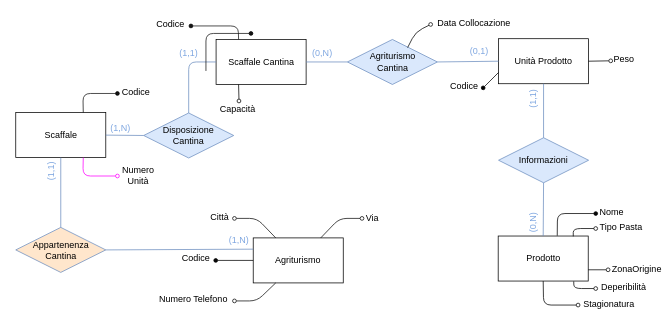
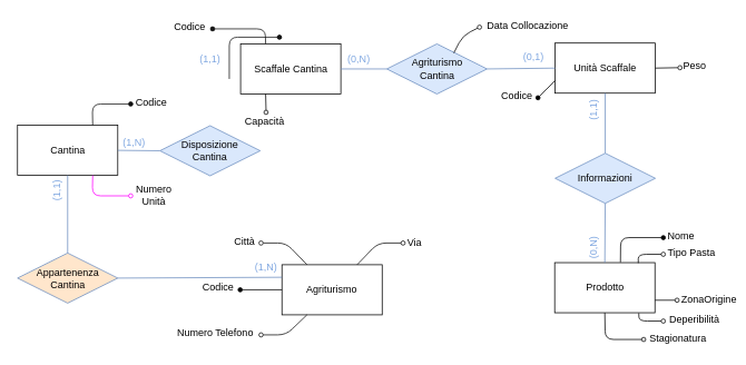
  <mxCell id="0" />
  <mxCell id="1" parent="0" />
  <mxCell id="2" value="Agriturismo" style="rounded=0;whiteSpace=wrap;html=1;" parent="1" vertex="1"><mxGeometry x="337" y="316.5" width="120" height="60" as="geometry" /></mxCell>
  <mxCell id="3" value="Prodotto" style="rounded=0;whiteSpace=wrap;html=1;" parent="1" vertex="1"><mxGeometry x="663.5" y="314" width="120" height="60" as="geometry" /></mxCell>
  <mxCell id="4" value="Scaffale Cantina" style="rounded=0;whiteSpace=wrap;html=1;" parent="1" vertex="1"><mxGeometry x="287.5" y="52" width="120" height="60" as="geometry" /></mxCell>
  <mxCell id="5" value="Agriturismo &lt;br&gt;Cantina" style="rhombus;whiteSpace=wrap;html=1;fillColor=#dae8fc;strokeColor=#6c8ebf;" parent="1" vertex="1"><mxGeometry x="462.5" y="52" width="120" height="60" as="geometry" /></mxCell>
  <mxCell id="6" value="" style="endArrow=none;html=1;fillColor=#dae8fc;strokeColor=#6c8ebf;exitX=0;exitY=0.5;exitDx=0;exitDy=0;" parent="1" source="5" edge="1"><mxGeometry width="50" height="50" relative="1" as="geometry"><mxPoint x="450" y="134" as="sourcePoint" /><mxPoint x="407.5" y="82" as="targetPoint" /></mxGeometry></mxCell>
  <mxCell id="7" value="" style="endArrow=none;html=1;exitX=0.669;exitY=0.181;exitDx=0;exitDy=0;exitPerimeter=0;" parent="1" source="5" target="8" edge="1"><mxGeometry width="50" height="50" relative="1" as="geometry"><mxPoint x="553.5" y="92" as="sourcePoint" /><mxPoint x="573.5" y="32" as="targetPoint" /><Array as="points"><mxPoint x="553.5" y="42" /></Array></mxGeometry></mxCell>
  <mxCell id="8" value="" style="ellipse;whiteSpace=wrap;html=1;aspect=fixed;rounded=0;strokeColor=#080808;fillColor=none;gradientColor=none;" parent="1" vertex="1"><mxGeometry x="571" y="29.5" width="5" height="5" as="geometry" /></mxCell>
  <mxCell id="9" value="Data Collocazione" style="text;html=1;strokeColor=none;fillColor=none;align=center;verticalAlign=middle;whiteSpace=wrap;rounded=0;" parent="1" vertex="1"><mxGeometry x="578.5" y="20" width="105" height="20" as="geometry" /></mxCell>
  <mxCell id="10" value="" style="endArrow=none;html=1;exitX=0.656;exitY=-0.007;exitDx=0;exitDy=0;exitPerimeter=0;" parent="1" source="3" target="12" edge="1"><mxGeometry width="50" height="50" relative="1" as="geometry"><mxPoint x="733.5" y="314" as="sourcePoint" /><mxPoint x="793.5" y="284" as="targetPoint" /><Array as="points"><mxPoint x="742.5" y="284" /></Array></mxGeometry></mxCell>
  <mxCell id="11" value="" style="endArrow=none;html=1;exitX=0.834;exitY=0.008;exitDx=0;exitDy=0;exitPerimeter=0;" parent="1" source="3" target="13" edge="1"><mxGeometry width="50" height="50" relative="1" as="geometry"><mxPoint x="753.5" y="314" as="sourcePoint" /><mxPoint x="793.5" y="304" as="targetPoint" /><Array as="points"><mxPoint x="763.5" y="304" /></Array></mxGeometry></mxCell>
  <mxCell id="12" value="" style="ellipse;whiteSpace=wrap;html=1;aspect=fixed;fillColor=#080808;" parent="1" vertex="1"><mxGeometry x="791" y="281.5" width="5" height="5" as="geometry" /></mxCell>
  <mxCell id="13" value="" style="ellipse;whiteSpace=wrap;html=1;aspect=fixed;fillColor=none;" parent="1" vertex="1"><mxGeometry x="791" y="301.5" width="5" height="5" as="geometry" /></mxCell>
  <mxCell id="14" value="" style="endArrow=none;html=1;exitX=0.839;exitY=1.008;exitDx=0;exitDy=0;exitPerimeter=0;" parent="1" source="3" target="15" edge="1"><mxGeometry width="50" height="50" relative="1" as="geometry"><mxPoint x="753.5" y="424" as="sourcePoint" /><mxPoint x="793.5" y="384" as="targetPoint" /><Array as="points"><mxPoint x="764.5" y="384" /></Array></mxGeometry></mxCell>
  <mxCell id="15" value="" style="ellipse;whiteSpace=wrap;html=1;aspect=fixed;fillColor=none;" parent="1" vertex="1"><mxGeometry x="791" y="381.5" width="5" height="5" as="geometry" /></mxCell>
  <mxCell id="16" value="Nome" style="text;html=1;strokeColor=none;fillColor=none;align=center;verticalAlign=middle;whiteSpace=wrap;rounded=0;" parent="1" vertex="1"><mxGeometry x="795" y="272" width="40" height="20" as="geometry" /></mxCell>
  <mxCell id="17" value="Tipo Pasta" style="text;html=1;strokeColor=none;fillColor=none;align=center;verticalAlign=middle;whiteSpace=wrap;rounded=0;" parent="1" vertex="1"><mxGeometry x="795" y="292" width="65" height="20" as="geometry" /></mxCell>
  <mxCell id="18" value="Deperibilità" style="text;html=1;strokeColor=none;fillColor=none;align=center;verticalAlign=middle;whiteSpace=wrap;rounded=0;" parent="1" vertex="1"><mxGeometry x="811" y="371.5" width="40" height="20" as="geometry" /></mxCell>
  <mxCell id="19" value="" style="endArrow=none;html=1;entryX=0;entryY=0.5;entryDx=0;entryDy=0;" parent="1" source="20" target="2" edge="1"><mxGeometry width="50" height="50" relative="1" as="geometry"><mxPoint x="287" y="346.5" as="sourcePoint" /><mxPoint x="327" y="326.5" as="targetPoint" /></mxGeometry></mxCell>
  <mxCell id="20" value="" style="ellipse;whiteSpace=wrap;html=1;aspect=fixed;fillColor=#080808;" parent="1" vertex="1"><mxGeometry x="284.5" y="344" width="5" height="5" as="geometry" /></mxCell>
  <mxCell id="21" value="Codice" style="text;html=1;strokeColor=none;fillColor=none;align=center;verticalAlign=middle;whiteSpace=wrap;rounded=0;" parent="1" vertex="1"><mxGeometry x="240.5" y="334" width="40" height="20" as="geometry" /></mxCell>
  <mxCell id="22" value="" style="endArrow=none;html=1;strokeColor=#0F0F0F;strokeWidth=1;exitX=0.25;exitY=0;exitDx=0;exitDy=0;" parent="1" source="2" target="29" edge="1"><mxGeometry width="50" height="50" relative="1" as="geometry"><mxPoint x="352" y="310.5" as="sourcePoint" /><mxPoint x="312" y="290.5" as="targetPoint" /><Array as="points"><mxPoint x="342" y="290.5" /></Array></mxGeometry></mxCell>
  <mxCell id="23" value="&lt;font style=&quot;font-size: 12px&quot;&gt;Città&lt;/font&gt;" style="text;html=1;strokeColor=none;fillColor=none;align=center;verticalAlign=middle;whiteSpace=wrap;rounded=0;" parent="1" vertex="1"><mxGeometry x="269.5" y="279" width="45" height="20" as="geometry" /></mxCell>
  <mxCell id="24" value="" style="endArrow=none;html=1;strokeColor=#0F0F0F;strokeWidth=1;exitX=0.75;exitY=0;exitDx=0;exitDy=0;" parent="1" source="2" target="30" edge="1"><mxGeometry width="50" height="50" relative="1" as="geometry"><mxPoint x="422" y="330.5" as="sourcePoint" /><mxPoint x="482" y="290.5" as="targetPoint" /><Array as="points"><mxPoint x="452" y="290.5" /></Array></mxGeometry></mxCell>
  <mxCell id="25" value="Via" style="text;html=1;strokeColor=none;fillColor=none;align=center;verticalAlign=middle;whiteSpace=wrap;rounded=0;" parent="1" vertex="1"><mxGeometry x="475.5" y="280.5" width="40" height="20" as="geometry" /></mxCell>
  <mxCell id="26" value="" style="endArrow=none;html=1;strokeColor=#0F0F0F;strokeWidth=1;entryX=0.25;entryY=1;entryDx=0;entryDy=0;" parent="1" source="27" target="2" edge="1"><mxGeometry width="50" height="50" relative="1" as="geometry"><mxPoint x="312" y="400.5" as="sourcePoint" /><mxPoint x="472" y="390.5" as="targetPoint" /><Array as="points"><mxPoint x="342" y="400.5" /></Array></mxGeometry></mxCell>
  <mxCell id="27" value="" style="ellipse;whiteSpace=wrap;html=1;aspect=fixed;strokeColor=#080808;fillColor=#FFFFFF;" parent="1" vertex="1"><mxGeometry x="309.5" y="398" width="5" height="5" as="geometry" /></mxCell>
  <mxCell id="28" value="&lt;font style=&quot;font-size: 12px&quot;&gt;Numero Telefono&lt;/font&gt;" style="text;html=1;strokeColor=none;fillColor=none;align=center;verticalAlign=middle;whiteSpace=wrap;rounded=0;" parent="1" vertex="1"><mxGeometry x="207" y="388.5" width="101" height="20" as="geometry" /></mxCell>
  <mxCell id="29" value="" style="ellipse;whiteSpace=wrap;html=1;aspect=fixed;strokeColor=#080808;fillColor=#FFFFFF;" parent="1" vertex="1"><mxGeometry x="309.5" y="288" width="5" height="5" as="geometry" /></mxCell>
  <mxCell id="30" value="" style="ellipse;whiteSpace=wrap;html=1;aspect=fixed;strokeColor=#080808;fillColor=#FFFFFF;" parent="1" vertex="1"><mxGeometry x="479.5" y="288" width="5" height="5" as="geometry" /></mxCell>
- <mxCell id="31" value="Scaffale" style="rounded=0;whiteSpace=wrap;html=1;" parent="1" vertex="1"><mxGeometry x="20.5" y="149.5" width="120" height="60" as="geometry" /></mxCell>
+ <mxCell id="31" value="Cantina" style="rounded=0;whiteSpace=wrap;html=1;" parent="1" vertex="1"><mxGeometry x="20.5" y="149.5" width="120" height="60" as="geometry" /></mxCell>
  <mxCell id="32" value="Disposizione &lt;br&gt;Cantina" style="rhombus;whiteSpace=wrap;html=1;strokeColor=#6c8ebf;fillColor=#dae8fc;" parent="1" vertex="1"><mxGeometry x="191" y="150" width="120" height="60" as="geometry" /></mxCell>
- <mxCell id="33" value="" style="endArrow=none;html=1;strokeColor=#6c8ebf;entryX=0;entryY=0.5;entryDx=0;entryDy=0;exitX=0.5;exitY=0;exitDx=0;exitDy=0;gradientColor=#7ea6e0;fillColor=#dae8fc;" parent="1" source="32" target="4" edge="1"><mxGeometry width="50" height="50" relative="1" as="geometry"><mxPoint x="174" y="94" as="sourcePoint" /><mxPoint x="224" y="44" as="targetPoint" /><Array as="points"><mxPoint x="251" y="82" /></Array></mxGeometry></mxCell>
  <mxCell id="34" value="" style="endArrow=none;html=1;strokeColor=#6c8ebf;exitX=1;exitY=0.5;exitDx=0;exitDy=0;entryX=0;entryY=0.5;entryDx=0;entryDy=0;gradientColor=#7ea6e0;fillColor=#dae8fc;" parent="1" source="31" target="32" edge="1"><mxGeometry width="50" height="50" relative="1" as="geometry"><mxPoint x="156" y="144" as="sourcePoint" /><mxPoint x="206" y="94" as="targetPoint" /></mxGeometry></mxCell>
  <mxCell id="35" value="" style="endArrow=none;html=1;strokeColor=#141414;entryX=0.75;entryY=0;entryDx=0;entryDy=0;" parent="1" source="36" target="31" edge="1"><mxGeometry width="50" height="50" relative="1" as="geometry"><mxPoint x="156" y="124" as="sourcePoint" /><mxPoint x="26" y="234" as="targetPoint" /><Array as="points"><mxPoint x="110" y="124" /></Array></mxGeometry></mxCell>
  <mxCell id="36" value="" style="ellipse;whiteSpace=wrap;html=1;aspect=fixed;fillColor=#141414;" parent="1" vertex="1"><mxGeometry x="153.5" y="121.5" width="5" height="5" as="geometry" /></mxCell>
  <mxCell id="37" value="Codice" style="text;html=1;strokeColor=none;fillColor=none;align=center;verticalAlign=middle;whiteSpace=wrap;rounded=0;" parent="1" vertex="1"><mxGeometry x="161" y="112" width="40" height="20" as="geometry" /></mxCell>
  <mxCell id="38" value="" style="endArrow=none;html=1;strokeColor=#141414;entryX=0.25;entryY=0;entryDx=0;entryDy=0;" parent="1" source="39" target="4" edge="1"><mxGeometry width="50" height="50" relative="1" as="geometry"><mxPoint x="254" y="34" as="sourcePoint" /><mxPoint x="274" y="-6" as="targetPoint" /><Array as="points"><mxPoint x="317" y="34" /></Array></mxGeometry></mxCell>
  <mxCell id="39" value="" style="ellipse;whiteSpace=wrap;html=1;aspect=fixed;fillColor=#141414;" parent="1" vertex="1"><mxGeometry x="251.5" y="31.5" width="5" height="5" as="geometry" /></mxCell>
  <mxCell id="40" value="Codice" style="text;html=1;strokeColor=none;fillColor=none;align=center;verticalAlign=middle;whiteSpace=wrap;rounded=0;" parent="1" vertex="1"><mxGeometry x="207" y="22" width="40" height="20" as="geometry" /></mxCell>
  <mxCell id="41" value="" style="endArrow=none;html=1;strokeColor=#141414;" parent="1" target="42" edge="1"><mxGeometry width="50" height="50" relative="1" as="geometry"><mxPoint x="274" y="94" as="sourcePoint" /><mxPoint x="334" y="44" as="targetPoint" /><Array as="points"><mxPoint x="274" y="44" /></Array></mxGeometry></mxCell>
  <mxCell id="42" value="" style="ellipse;whiteSpace=wrap;html=1;aspect=fixed;fillColor=#141414;" parent="1" vertex="1"><mxGeometry x="331.5" y="41.5" width="5" height="5" as="geometry" /></mxCell>
  <mxCell id="43" value="(1,N)" style="text;html=1;resizable=0;points=[];autosize=1;align=left;verticalAlign=top;spacingTop=-4;fontColor=#7EA6E0;rotation=0;" parent="1" vertex="1"><mxGeometry x="145" y="159.5" width="40" height="20" as="geometry" /></mxCell>
  <mxCell id="44" value="(1,1)" style="text;html=1;resizable=0;points=[];autosize=1;align=left;verticalAlign=top;spacingTop=-4;fontColor=#7EA6E0;rotation=0;" parent="1" vertex="1"><mxGeometry x="236.5" y="59.5" width="40" height="20" as="geometry" /></mxCell>
  <mxCell id="45" value="(0,N)" style="text;html=1;resizable=0;points=[];autosize=1;align=left;verticalAlign=top;spacingTop=-4;fontColor=#7EA6E0;rotation=0;" parent="1" vertex="1"><mxGeometry x="413.5" y="61" width="40" height="20" as="geometry" /></mxCell>
  <mxCell id="46" value="Appartenenza Cantina" style="rhombus;whiteSpace=wrap;html=1;fillColor=#ffe6cc;strokeColor=#6c8ebf;" parent="1" vertex="1"><mxGeometry x="20.5" y="302.5" width="120" height="60" as="geometry" /></mxCell>
  <mxCell id="47" value="" style="endArrow=none;html=1;entryX=0.5;entryY=1;entryDx=0;entryDy=0;" parent="1" source="48" target="3" edge="1"><mxGeometry width="50" height="50" relative="1" as="geometry"><mxPoint x="770" y="406" as="sourcePoint" /><mxPoint x="730" y="406" as="targetPoint" /><Array as="points"><mxPoint x="724" y="406" /></Array></mxGeometry></mxCell>
  <mxCell id="48" value="" style="ellipse;whiteSpace=wrap;html=1;aspect=fixed;" parent="1" vertex="1"><mxGeometry x="767.5" y="403.5" width="5" height="5" as="geometry" /></mxCell>
  <mxCell id="49" value="&lt;font style=&quot;font-size: 12px&quot;&gt;Stagionatura&lt;/font&gt;" style="text;html=1;strokeColor=none;fillColor=none;align=center;verticalAlign=middle;whiteSpace=wrap;rounded=0;" parent="1" vertex="1"><mxGeometry x="788.5" y="394.5" width="45" height="20" as="geometry" /></mxCell>
  <mxCell id="50" value="" style="endArrow=none;html=1;entryX=0.25;entryY=1;entryDx=0;entryDy=0;" parent="1" source="51" target="4" edge="1"><mxGeometry width="50" height="50" relative="1" as="geometry"><mxPoint x="318" y="134" as="sourcePoint" /><mxPoint x="414" y="134" as="targetPoint" /></mxGeometry></mxCell>
  <mxCell id="51" value="" style="ellipse;whiteSpace=wrap;html=1;aspect=fixed;" parent="1" vertex="1"><mxGeometry x="315.5" y="131.5" width="5" height="5" as="geometry" /></mxCell>
  <mxCell id="52" value="&lt;font style=&quot;font-size: 12px&quot;&gt;Capacità&lt;/font&gt;" style="text;html=1;strokeColor=none;fillColor=none;align=center;verticalAlign=middle;whiteSpace=wrap;rounded=0;" parent="1" vertex="1"><mxGeometry x="294" y="134.5" width="45" height="20" as="geometry" /></mxCell>
- <mxCell id="53" value="Unità Prodotto" style="rounded=0;whiteSpace=wrap;html=1;" parent="1" vertex="1"><mxGeometry x="664" y="51" width="120" height="60" as="geometry" /></mxCell>
+ <mxCell id="53" value="Unità Scaffale" style="rounded=0;whiteSpace=wrap;html=1;" parent="1" vertex="1"><mxGeometry x="664" y="51" width="120" height="60" as="geometry" /></mxCell>
  <mxCell id="54" value="&lt;font style=&quot;font-size: 12px&quot;&gt;Peso&lt;/font&gt;" style="text;html=1;strokeColor=none;fillColor=none;align=center;verticalAlign=middle;whiteSpace=wrap;rounded=0;" parent="1" vertex="1"><mxGeometry x="809" y="69" width="45" height="20" as="geometry" /></mxCell>
  <mxCell id="55" value="" style="endArrow=none;html=1;exitX=1;exitY=0.5;exitDx=0;exitDy=0;" parent="1" source="53" target="56" edge="1"><mxGeometry width="50" height="50" relative="1" as="geometry"><mxPoint x="983.5" y="146.5" as="sourcePoint" /><mxPoint x="813.5" y="80.5" as="targetPoint" /></mxGeometry></mxCell>
  <mxCell id="56" value="" style="ellipse;whiteSpace=wrap;html=1;aspect=fixed;" parent="1" vertex="1"><mxGeometry x="811" y="78" width="5" height="5" as="geometry" /></mxCell>
  <mxCell id="57" value="Informazioni" style="rhombus;whiteSpace=wrap;html=1;fillColor=#dae8fc;strokeColor=#6c8ebf;" parent="1" vertex="1"><mxGeometry x="664" y="183" width="120" height="60" as="geometry" /></mxCell>
  <mxCell id="58" value="(1,1)" style="text;html=1;resizable=0;points=[];autosize=1;align=left;verticalAlign=top;spacingTop=-4;fontColor=#7EA6E0;rotation=-90;" parent="1" vertex="1"><mxGeometry x="690" y="115.5" width="40" height="20" as="geometry" /></mxCell>
  <mxCell id="59" value="" style="endArrow=none;html=1;entryX=0;entryY=0.75;entryDx=0;entryDy=0;" parent="1" source="60" target="53" edge="1"><mxGeometry width="50" height="50" relative="1" as="geometry"><mxPoint x="643.5" y="116.5" as="sourcePoint" /><mxPoint x="673.5" y="146.5" as="targetPoint" /></mxGeometry></mxCell>
  <mxCell id="60" value="" style="ellipse;whiteSpace=wrap;html=1;aspect=fixed;fillColor=#000000;" parent="1" vertex="1"><mxGeometry x="641" y="114" width="5" height="5" as="geometry" /></mxCell>
  <mxCell id="61" value="&lt;font style=&quot;font-size: 12px&quot;&gt;Codice&lt;/font&gt;" style="text;html=1;strokeColor=none;fillColor=none;align=center;verticalAlign=middle;whiteSpace=wrap;rounded=0;" parent="1" vertex="1"><mxGeometry x="595.5" y="104.5" width="45" height="20" as="geometry" /></mxCell>
  <mxCell id="62" value="(0,1)" style="text;html=1;resizable=0;points=[];autosize=1;align=left;verticalAlign=top;spacingTop=-4;fontColor=#7EA6E0;rotation=0;" parent="1" vertex="1"><mxGeometry x="623.5" y="58" width="40" height="20" as="geometry" /></mxCell>
  <mxCell id="63" value="" style="endArrow=none;html=1;exitX=1;exitY=0.75;exitDx=0;exitDy=0;" parent="1" source="3" target="64" edge="1"><mxGeometry width="50" height="50" relative="1" as="geometry"><mxPoint x="880" y="456" as="sourcePoint" /><mxPoint x="810" y="359" as="targetPoint" /></mxGeometry></mxCell>
  <mxCell id="64" value="" style="ellipse;whiteSpace=wrap;html=1;aspect=fixed;" parent="1" vertex="1"><mxGeometry x="807.5" y="356.5" width="5" height="5" as="geometry" /></mxCell>
  <mxCell id="65" value="&lt;font style=&quot;font-size: 12px&quot;&gt;ZonaOrigine&lt;/font&gt;" style="text;html=1;strokeColor=none;fillColor=none;align=center;verticalAlign=middle;whiteSpace=wrap;rounded=0;" parent="1" vertex="1"><mxGeometry x="826" y="348" width="45" height="20" as="geometry" /></mxCell>
  <mxCell id="66" value="&lt;font color=&quot;#7ea6e0&quot;&gt;(1,N)&lt;/font&gt;" style="text;html=1;resizable=0;points=[];autosize=1;align=left;verticalAlign=top;spacingTop=-4;rotation=0;" parent="1" vertex="1"><mxGeometry x="302.5" y="309.5" width="40" height="20" as="geometry" /></mxCell>
  <mxCell id="67" value="" style="endArrow=none;html=1;strokeColor=#FF00FF;entryX=0.75;entryY=1;entryDx=0;entryDy=0;" parent="1" source="68" target="31" edge="1"><mxGeometry width="50" height="50" relative="1" as="geometry"><mxPoint x="156" y="234" as="sourcePoint" /><mxPoint x="156" y="244" as="targetPoint" /><Array as="points"><mxPoint x="110" y="234" /></Array></mxGeometry></mxCell>
  <mxCell id="68" value="" style="ellipse;whiteSpace=wrap;html=1;aspect=fixed;strokeColor=#FF00FF;" parent="1" vertex="1"><mxGeometry x="153.5" y="231.5" width="5" height="5" as="geometry" /></mxCell>
  <mxCell id="69" value="Numero&lt;br&gt;Unità" style="text;html=1;strokeColor=none;fillColor=none;align=center;verticalAlign=middle;whiteSpace=wrap;rounded=0;" parent="1" vertex="1"><mxGeometry x="164" y="223" width="40" height="20" as="geometry" /></mxCell>
  <mxCell id="70" value="(1,1)" style="text;html=1;resizable=0;points=[];autosize=1;align=left;verticalAlign=top;spacingTop=-4;fontColor=#7EA6E0;rotation=-90;" parent="1" vertex="1"><mxGeometry x="48" y="212" width="40" height="20" as="geometry" /></mxCell>
  <mxCell id="71" value="" style="endArrow=none;html=1;exitX=1;exitY=0.5;exitDx=0;exitDy=0;entryX=0;entryY=0.5;entryDx=0;entryDy=0;fillColor=#dae8fc;strokeColor=#6c8ebf;" parent="1" source="5" target="53" edge="1"><mxGeometry width="50" height="50" relative="1" as="geometry"><mxPoint x="720" y="104" as="sourcePoint" /><mxPoint x="730" y="82" as="targetPoint" /></mxGeometry></mxCell>
  <mxCell id="72" value="" style="endArrow=none;html=1;entryX=0.5;entryY=1;entryDx=0;entryDy=0;exitX=0.5;exitY=0;exitDx=0;exitDy=0;fillColor=#dae8fc;strokeColor=#6c8ebf;" parent="1" source="46" target="31" edge="1"><mxGeometry width="50" height="50" relative="1" as="geometry"><mxPoint x="56" y="314" as="sourcePoint" /><mxPoint x="106" y="264" as="targetPoint" /></mxGeometry></mxCell>
  <mxCell id="73" value="" style="endArrow=none;html=1;entryX=0;entryY=0.25;entryDx=0;entryDy=0;exitX=1;exitY=0.5;exitDx=0;exitDy=0;fillColor=#dae8fc;strokeColor=#6c8ebf;" parent="1" source="46" target="2" edge="1"><mxGeometry width="50" height="50" relative="1" as="geometry"><mxPoint x="94" y="354" as="sourcePoint" /><mxPoint x="144" y="304" as="targetPoint" /></mxGeometry></mxCell>
  <mxCell id="74" value="" style="endArrow=none;html=1;entryX=0.5;entryY=1;entryDx=0;entryDy=0;exitX=0.5;exitY=0;exitDx=0;exitDy=0;fillColor=#dae8fc;strokeColor=#6c8ebf;" parent="1" source="3" target="57" edge="1"><mxGeometry width="50" height="50" relative="1" as="geometry"><mxPoint x="529" y="324" as="sourcePoint" /><mxPoint x="579" y="274" as="targetPoint" /></mxGeometry></mxCell>
  <mxCell id="75" value="" style="endArrow=none;html=1;exitX=0.5;exitY=0;exitDx=0;exitDy=0;entryX=0.5;entryY=1;entryDx=0;entryDy=0;fillColor=#dae8fc;strokeColor=#6c8ebf;" parent="1" source="57" target="53" edge="1"><mxGeometry width="50" height="50" relative="1" as="geometry"><mxPoint x="729" y="174" as="sourcePoint" /><mxPoint x="779" y="124" as="targetPoint" /></mxGeometry></mxCell>
  <mxCell id="76" value="(0,N)" style="text;html=1;resizable=0;points=[];autosize=1;align=left;verticalAlign=top;spacingTop=-4;fontColor=#7EA6E0;rotation=-90;" parent="1" vertex="1"><mxGeometry x="690" y="281.5" width="40" height="20" as="geometry" /></mxCell>
